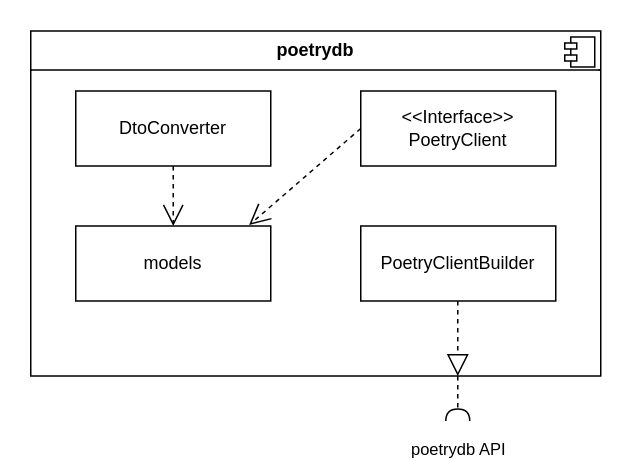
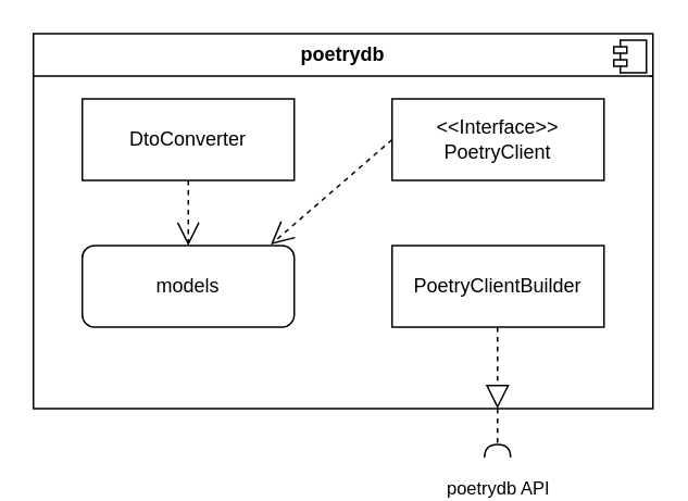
  <mxCell id="0" />
  <mxCell id="1" parent="0" />
  <mxCell id="2" value="&lt;p style=&quot;margin:0px;margin-top:6px;text-align:center;&quot;&gt;&lt;b&gt;poetrydb&lt;/b&gt;&lt;/p&gt;&lt;hr size=&quot;1&quot; style=&quot;border-style:solid;&quot;&gt;&lt;p style=&quot;margin:0px;margin-left:8px;&quot;&gt;&lt;br&gt;&lt;/p&gt;" style="align=left;overflow=fill;html=1;dropTarget=0;whiteSpace=wrap;" vertex="1" parent="1"><mxGeometry x="20" y="20" width="380" height="230" as="geometry" /></mxCell>
  <mxCell id="3" value="" style="shape=component;jettyWidth=8;jettyHeight=4;" vertex="1" parent="2"><mxGeometry x="1" width="20" height="20" relative="1" as="geometry"><mxPoint x="-24" y="4" as="offset" /></mxGeometry></mxCell>
- <mxCell id="4" value="models" style="html=1;dropTarget=0;whiteSpace=wrap;" vertex="1" parent="1"><mxGeometry x="50" y="150" width="130" height="50" as="geometry" /></mxCell>
+ <mxCell id="4" value="models" style="html=1;dropTarget=0;whiteSpace=wrap;rounded=1;" vertex="1" parent="1"><mxGeometry x="50" y="150" width="130" height="50" as="geometry" /></mxCell>
  <mxCell id="5" value="" style="edgeStyle=none;html=1;endArrow=open;endSize=12;dashed=1;verticalAlign=bottom;rounded=0;exitX=0.5;exitY=1;exitDx=0;exitDy=0;entryX=0.5;entryY=0;entryDx=0;entryDy=0;" edge="1" parent="1" source="11" target="4"><mxGeometry width="160" relative="1" as="geometry"><mxPoint x="210" y="185" as="sourcePoint" /><mxPoint x="135" y="110" as="targetPoint" /></mxGeometry></mxCell>
  <mxCell id="6" value="PoetryClientBuilder" style="html=1;dropTarget=0;whiteSpace=wrap;" vertex="1" parent="1"><mxGeometry x="240" y="150" width="130" height="50" as="geometry" /></mxCell>
  <mxCell id="7" value="&amp;lt;&amp;lt;Interface&amp;gt;&amp;gt;&lt;div&gt;PoetryClient&lt;/div&gt;" style="html=1;dropTarget=0;whiteSpace=wrap;" vertex="1" parent="1"><mxGeometry x="240" y="60" width="130" height="50" as="geometry" /></mxCell>
  <mxCell id="8" value="" style="edgeStyle=none;html=1;endArrow=block;endSize=12;dashed=1;verticalAlign=bottom;rounded=0;entryX=0.986;entryY=0.664;entryDx=0;entryDy=0;entryPerimeter=0;endFill=0;" edge="1" parent="1"><mxGeometry width="160" relative="1" as="geometry"><mxPoint x="304.69" y="200" as="sourcePoint" /><mxPoint x="304.69" y="250" as="targetPoint" /></mxGeometry></mxCell>
  <mxCell id="9" value="" style="edgeStyle=none;html=1;endArrow=halfCircle;endSize=6;dashed=1;verticalAlign=bottom;rounded=0;endFill=0;" edge="1" parent="1"><mxGeometry width="160" relative="1" as="geometry"><mxPoint x="304.69" y="250" as="sourcePoint" /><mxPoint x="304.69" y="280" as="targetPoint" /></mxGeometry></mxCell>
  <mxCell id="10" value="poetrydb API" style="edgeLabel;html=1;align=center;verticalAlign=middle;resizable=0;points=[];" vertex="1" connectable="0" parent="9"><mxGeometry x="-0.467" relative="1" as="geometry"><mxPoint y="40" as="offset" /></mxGeometry></mxCell>
  <mxCell id="11" value="DtoConverter" style="html=1;dropTarget=0;whiteSpace=wrap;" vertex="1" parent="1"><mxGeometry x="50" y="60" width="130" height="50" as="geometry" /></mxCell>
  <mxCell id="12" value="" style="edgeStyle=none;html=1;endArrow=open;endSize=12;dashed=1;verticalAlign=bottom;rounded=0;exitX=0;exitY=0.5;exitDx=0;exitDy=0;entryX=0.889;entryY=-0.012;entryDx=0;entryDy=0;entryPerimeter=0;" edge="1" parent="1" source="7" target="4"><mxGeometry width="160" relative="1" as="geometry"><mxPoint x="125" y="120" as="sourcePoint" /><mxPoint x="125" y="160" as="targetPoint" /></mxGeometry></mxCell>
